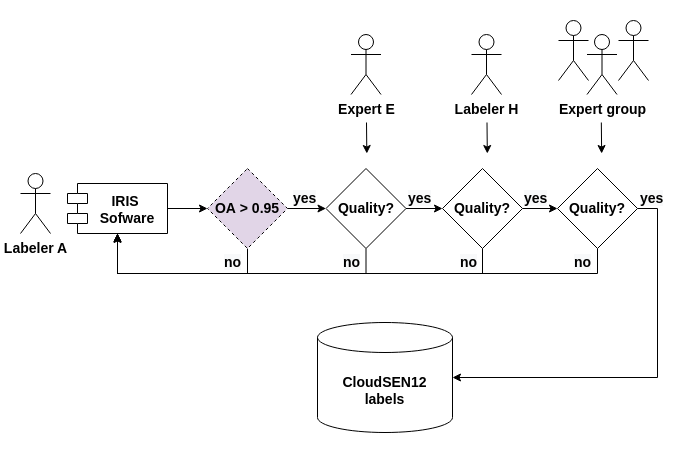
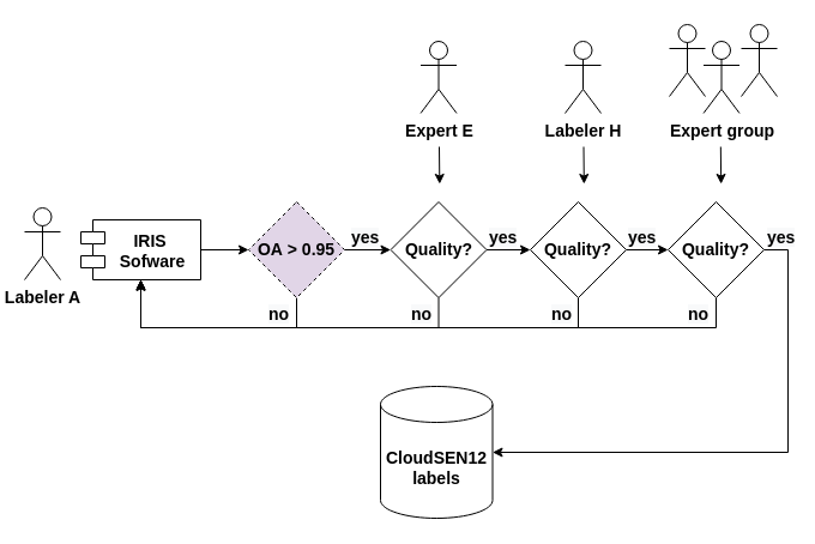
  <mxCell id="0" />
  <mxCell id="1" parent="0" />
  <mxCell id="2" value="Labeler A" style="shape=umlActor;verticalLabelPosition=bottom;verticalAlign=top;html=1;outlineConnect=0;fontStyle=1;fontSize=14;" parent="1" vertex="1"><mxGeometry x="20" y="173" width="30" height="60" as="geometry" /></mxCell>
  <mxCell id="3" style="edgeStyle=orthogonalEdgeStyle;rounded=0;orthogonalLoop=1;jettySize=auto;html=1;exitX=1;exitY=0.5;exitDx=0;exitDy=0;entryX=0;entryY=0.5;entryDx=0;entryDy=0;" parent="1" source="4" target="7" edge="1"><mxGeometry relative="1" as="geometry" /></mxCell>
  <mxCell id="4" value="IRIS &#10;Sofware" style="shape=module;align=left;spacingLeft=20;align=center;verticalAlign=middle;fontStyle=1;fontSize=14;" parent="1" vertex="1"><mxGeometry x="67" y="183" width="100" height="50" as="geometry" /></mxCell>
  <mxCell id="5" style="edgeStyle=orthogonalEdgeStyle;rounded=0;orthogonalLoop=1;jettySize=auto;html=1;exitX=0.5;exitY=1;exitDx=0;exitDy=0;entryX=0.5;entryY=1;entryDx=0;entryDy=0;" parent="1" source="7" target="4" edge="1"><mxGeometry relative="1" as="geometry"><Array as="points"><mxPoint x="247" y="273" /><mxPoint x="117" y="273" /></Array></mxGeometry></mxCell>
  <mxCell id="6" style="edgeStyle=orthogonalEdgeStyle;rounded=0;orthogonalLoop=1;jettySize=auto;html=1;exitX=1;exitY=0.5;exitDx=0;exitDy=0;" parent="1" source="7" target="14" edge="1"><mxGeometry relative="1" as="geometry" /></mxCell>
  <mxCell id="7" value="&lt;b style=&quot;font-size: 14px;&quot;&gt;OA&amp;nbsp;&amp;gt; 0.95&lt;/b&gt;" style="rhombus;whiteSpace=wrap;html=1;dashed=1;fontSize=14;fillColor=#e1d5e7;" parent="1" vertex="1"><mxGeometry x="207" y="168" width="80" height="80" as="geometry" /></mxCell>
  <mxCell id="8" value="&lt;b style=&quot;color: rgb(0, 0, 0); font-family: helvetica; font-size: 14px; font-style: normal; letter-spacing: normal; text-align: center; text-indent: 0px; text-transform: none; word-spacing: 0px; background-color: rgb(248, 249, 250);&quot;&gt;no&lt;/b&gt;" style="text;whiteSpace=wrap;html=1;fontSize=14;" parent="1" vertex="1"><mxGeometry x="222" y="247" width="20" height="30" as="geometry" /></mxCell>
  <mxCell id="9" value="&lt;font style=&quot;font-size: 14px&quot;&gt;Expert group&lt;/font&gt;" style="shape=umlActor;verticalLabelPosition=bottom;verticalAlign=top;html=1;outlineConnect=0;fontStyle=1" parent="1" vertex="1"><mxGeometry x="586.5" y="34" width="30" height="60" as="geometry" /></mxCell>
  <mxCell id="10" value="" style="shape=umlActor;verticalLabelPosition=bottom;verticalAlign=top;html=1;outlineConnect=0;" parent="1" vertex="1"><mxGeometry x="558" y="20" width="30" height="60" as="geometry" /></mxCell>
  <mxCell id="11" value="" style="shape=umlActor;verticalLabelPosition=bottom;verticalAlign=top;html=1;outlineConnect=0;" parent="1" vertex="1"><mxGeometry x="618" y="20" width="30" height="60" as="geometry" /></mxCell>
  <mxCell id="12" style="edgeStyle=orthogonalEdgeStyle;rounded=0;orthogonalLoop=1;jettySize=auto;html=1;exitX=0.5;exitY=1;exitDx=0;exitDy=0;entryX=0.5;entryY=1;entryDx=0;entryDy=0;" parent="1" source="14" target="4" edge="1"><mxGeometry relative="1" as="geometry"><Array as="points"><mxPoint x="366" y="273" /><mxPoint x="117" y="273" /></Array></mxGeometry></mxCell>
  <mxCell id="13" style="edgeStyle=orthogonalEdgeStyle;rounded=0;orthogonalLoop=1;jettySize=auto;html=1;exitX=1;exitY=0.5;exitDx=0;exitDy=0;entryX=0;entryY=0.5;entryDx=0;entryDy=0;" parent="1" source="14" target="19" edge="1"><mxGeometry relative="1" as="geometry" /></mxCell>
  <mxCell id="14" value="&lt;b style=&quot;font-size: 14px;&quot;&gt;Quality?&lt;/b&gt;" style="rhombus;whiteSpace=wrap;html=1;fontSize=14;" parent="1" vertex="1"><mxGeometry x="325.5" y="168" width="80" height="80" as="geometry" /></mxCell>
  <mxCell id="15" value="&lt;b style=&quot;color: rgb(0, 0, 0); font-family: helvetica; font-size: 14px; font-style: normal; letter-spacing: normal; text-align: center; text-indent: 0px; text-transform: none; word-spacing: 0px; background-color: rgb(248, 249, 250);&quot;&gt;no&lt;/b&gt;" style="text;whiteSpace=wrap;html=1;fontSize=14;" parent="1" vertex="1"><mxGeometry x="341" y="247" width="20" height="30" as="geometry" /></mxCell>
  <mxCell id="16" value="&lt;b style=&quot;color: rgb(0, 0, 0); font-family: helvetica; font-size: 14px; font-style: normal; letter-spacing: normal; text-align: center; text-indent: 0px; text-transform: none; word-spacing: 0px; background-color: rgb(248, 249, 250);&quot;&gt;yes&lt;/b&gt;" style="text;whiteSpace=wrap;html=1;fontSize=14;" parent="1" vertex="1"><mxGeometry x="291" y="183" width="20" height="30" as="geometry" /></mxCell>
  <mxCell id="17" style="edgeStyle=orthogonalEdgeStyle;rounded=0;orthogonalLoop=1;jettySize=auto;html=1;exitX=0.5;exitY=1;exitDx=0;exitDy=0;entryX=0.5;entryY=1;entryDx=0;entryDy=0;" parent="1" source="19" target="4" edge="1"><mxGeometry relative="1" as="geometry"><Array as="points"><mxPoint x="482" y="273" /><mxPoint x="117" y="273" /></Array></mxGeometry></mxCell>
  <mxCell id="18" style="edgeStyle=orthogonalEdgeStyle;rounded=0;orthogonalLoop=1;jettySize=auto;html=1;exitX=1;exitY=0.5;exitDx=0;exitDy=0;entryX=0;entryY=0.5;entryDx=0;entryDy=0;" parent="1" source="19" target="29" edge="1"><mxGeometry relative="1" as="geometry" /></mxCell>
  <mxCell id="19" value="&lt;b style=&quot;font-size: 14px;&quot;&gt;Quality?&lt;/b&gt;" style="rhombus;whiteSpace=wrap;html=1;fontSize=14;" parent="1" vertex="1"><mxGeometry x="442" y="168" width="80" height="80" as="geometry" /></mxCell>
  <mxCell id="20" value="&lt;b style=&quot;color: rgb(0, 0, 0); font-family: helvetica; font-size: 14px; font-style: normal; letter-spacing: normal; text-align: center; text-indent: 0px; text-transform: none; word-spacing: 0px; background-color: rgb(248, 249, 250);&quot;&gt;no&lt;/b&gt;" style="text;whiteSpace=wrap;html=1;fontSize=14;" parent="1" vertex="1"><mxGeometry x="458" y="247" width="20" height="30" as="geometry" /></mxCell>
  <mxCell id="21" value="&lt;font style=&quot;font-size: 14px&quot;&gt;Expert E&lt;/font&gt;" style="shape=umlActor;verticalLabelPosition=bottom;verticalAlign=top;html=1;outlineConnect=0;fontStyle=1" parent="1" vertex="1"><mxGeometry x="350.5" y="34" width="30" height="60" as="geometry" /></mxCell>
  <mxCell id="22" style="edgeStyle=orthogonalEdgeStyle;rounded=0;orthogonalLoop=1;jettySize=auto;html=1;" parent="1" edge="1"><mxGeometry relative="1" as="geometry"><mxPoint x="366" y="122" as="sourcePoint" /><mxPoint x="366.33" y="153" as="targetPoint" /></mxGeometry></mxCell>
  <mxCell id="23" value="&lt;b style=&quot;color: rgb(0, 0, 0); font-family: helvetica; font-size: 14px; font-style: normal; letter-spacing: normal; text-align: center; text-indent: 0px; text-transform: none; word-spacing: 0px; background-color: rgb(248, 249, 250);&quot;&gt;yes&lt;/b&gt;" style="text;whiteSpace=wrap;html=1;fontSize=14;" parent="1" vertex="1"><mxGeometry x="406" y="183" width="20" height="30" as="geometry" /></mxCell>
- <mxCell id="24" value="&lt;div style=&quot;font-size: 14px&quot;&gt;&lt;b&gt;&lt;font style=&quot;font-size: 14px&quot;&gt;CloudSEN12&lt;/font&gt;&lt;/b&gt;&lt;/div&gt;&lt;div style=&quot;font-size: 14px&quot;&gt;&lt;b&gt;&lt;font style=&quot;font-size: 14px&quot;&gt;labels&lt;/font&gt;&lt;/b&gt;&lt;/div&gt;" style="shape=cylinder3;whiteSpace=wrap;html=1;boundedLbl=1;backgroundOutline=1;size=15;" parent="1" vertex="1"><mxGeometry x="317" y="322" width="135" height="110" as="geometry" /></mxCell>
+ <mxCell id="24" value="&lt;div style=&quot;font-size: 14px&quot;&gt;&lt;b&gt;&lt;font style=&quot;font-size: 14px&quot;&gt;CloudSEN12&lt;/font&gt;&lt;/b&gt;&lt;/div&gt;&lt;div style=&quot;font-size: 14px&quot;&gt;&lt;b&gt;&lt;font style=&quot;font-size: 14px&quot;&gt;labels&lt;/font&gt;&lt;/b&gt;&lt;/div&gt;" style="shape=cylinder3;whiteSpace=wrap;html=1;boundedLbl=1;backgroundOutline=1;size=15;" parent="1" vertex="1"><mxGeometry x="317" y="322" width="93.5" height="110" as="geometry" /></mxCell>
  <mxCell id="25" value="&lt;font style=&quot;font-size: 14px&quot;&gt;Labeler H&lt;/font&gt;" style="shape=umlActor;verticalLabelPosition=bottom;verticalAlign=top;html=1;outlineConnect=0;fontStyle=1" parent="1" vertex="1"><mxGeometry x="471" y="34" width="30" height="60" as="geometry" /></mxCell>
  <mxCell id="26" style="edgeStyle=orthogonalEdgeStyle;rounded=0;orthogonalLoop=1;jettySize=auto;html=1;" parent="1" edge="1"><mxGeometry relative="1" as="geometry"><mxPoint x="486.5" y="122" as="sourcePoint" /><mxPoint x="486.83" y="153" as="targetPoint" /></mxGeometry></mxCell>
  <mxCell id="27" style="edgeStyle=orthogonalEdgeStyle;rounded=0;orthogonalLoop=1;jettySize=auto;html=1;entryX=0.5;entryY=1;entryDx=0;entryDy=0;" parent="1" source="29" edge="1"><mxGeometry relative="1" as="geometry"><mxPoint x="601" y="249" as="sourcePoint" /><mxPoint x="117" y="234" as="targetPoint" /><Array as="points"><mxPoint x="597" y="273" /><mxPoint x="117" y="273" /></Array></mxGeometry></mxCell>
  <mxCell id="28" style="edgeStyle=orthogonalEdgeStyle;rounded=0;orthogonalLoop=1;jettySize=auto;html=1;exitX=1;exitY=0.5;exitDx=0;exitDy=0;entryX=1;entryY=0.5;entryDx=0;entryDy=0;entryPerimeter=0;" parent="1" source="29" target="24" edge="1"><mxGeometry relative="1" as="geometry" /></mxCell>
  <mxCell id="29" value="&lt;b style=&quot;font-size: 14px;&quot;&gt;Quality?&lt;/b&gt;" style="rhombus;whiteSpace=wrap;html=1;fontSize=14;" parent="1" vertex="1"><mxGeometry x="557" y="168" width="80" height="80" as="geometry" /></mxCell>
  <mxCell id="30" value="&lt;b style=&quot;color: rgb(0, 0, 0); font-family: helvetica; font-size: 14px; font-style: normal; letter-spacing: normal; text-align: center; text-indent: 0px; text-transform: none; word-spacing: 0px; background-color: rgb(248, 249, 250);&quot;&gt;yes&lt;/b&gt;" style="text;whiteSpace=wrap;html=1;fontSize=14;" parent="1" vertex="1"><mxGeometry x="522" y="183" width="20" height="30" as="geometry" /></mxCell>
  <mxCell id="31" style="edgeStyle=orthogonalEdgeStyle;rounded=0;orthogonalLoop=1;jettySize=auto;html=1;" parent="1" edge="1"><mxGeometry relative="1" as="geometry"><mxPoint x="600.83" y="122" as="sourcePoint" /><mxPoint x="601.16" y="153" as="targetPoint" /></mxGeometry></mxCell>
  <mxCell id="32" value="&lt;b style=&quot;color: rgb(0, 0, 0); font-family: helvetica; font-size: 14px; font-style: normal; letter-spacing: normal; text-align: center; text-indent: 0px; text-transform: none; word-spacing: 0px; background-color: rgb(248, 249, 250);&quot;&gt;no&lt;/b&gt;" style="text;whiteSpace=wrap;html=1;fontSize=14;" parent="1" vertex="1"><mxGeometry x="572" y="247" width="20" height="30" as="geometry" /></mxCell>
  <mxCell id="33" value="&lt;b style=&quot;color: rgb(0, 0, 0); font-family: helvetica; font-size: 14px; font-style: normal; letter-spacing: normal; text-align: center; text-indent: 0px; text-transform: none; word-spacing: 0px; background-color: rgb(248, 249, 250);&quot;&gt;yes&lt;/b&gt;" style="text;whiteSpace=wrap;html=1;fontSize=14;" parent="1" vertex="1"><mxGeometry x="638" y="183" width="20" height="30" as="geometry" /></mxCell>
